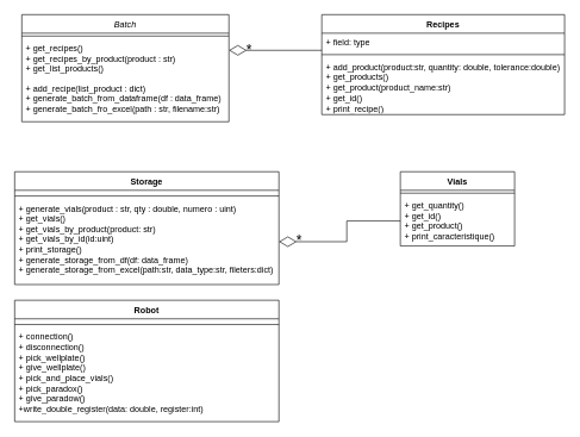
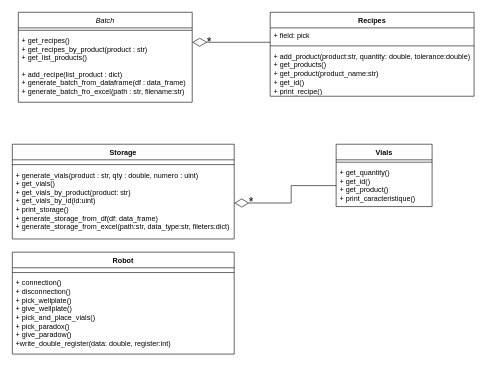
  <mxCell id="0" />
  <mxCell id="1" parent="0" />
  <mxCell id="2" value="Batch" style="swimlane;fontStyle=2;align=center;verticalAlign=top;childLayout=stackLayout;horizontal=1;startSize=26;horizontalStack=0;resizeParent=1;resizeLast=0;collapsible=1;marginBottom=0;rounded=0;shadow=0;strokeWidth=1;movable=0;resizable=0;rotatable=0;deletable=0;editable=0;locked=1;connectable=0;" parent="1" vertex="1"><mxGeometry x="30" y="20" width="290" height="150" as="geometry"><mxRectangle x="230" y="140" width="160" height="26" as="alternateBounds" /></mxGeometry></mxCell>
  <mxCell id="3" value="" style="line;html=1;strokeWidth=1;align=left;verticalAlign=middle;spacingTop=-1;spacingLeft=3;spacingRight=3;rotatable=0;labelPosition=right;points=[];portConstraint=eastwest;movable=0;resizable=0;deletable=0;editable=0;locked=1;connectable=0;" parent="2" vertex="1"><mxGeometry y="26" width="290" height="8" as="geometry" /></mxCell>
  <mxCell id="4" value="+ get_recipes() &#10;+ get_recipes_by_product(product : str)&#10;+ get_list_products()&#10;&#10;+ add_recipe(list_product : dict)&#10;+ generate_batch_from_dataframe(df : data_frame)&#10;+ generate_batch_fro_excel(path : str, filename:str)&#10;" style="text;align=left;verticalAlign=top;spacingLeft=4;spacingRight=4;overflow=hidden;rotatable=0;points=[[0,0.5],[1,0.5]];portConstraint=eastwest;movable=0;resizable=0;deletable=0;editable=0;locked=1;connectable=0;" parent="2" vertex="1"><mxGeometry y="34" width="290" height="112" as="geometry" /></mxCell>
  <mxCell id="5" value="Recipes" style="swimlane;fontStyle=1;align=center;verticalAlign=top;childLayout=stackLayout;horizontal=1;startSize=26;horizontalStack=0;resizeParent=1;resizeParentMax=0;resizeLast=0;collapsible=1;marginBottom=0;whiteSpace=wrap;html=1;movable=0;resizable=0;rotatable=0;deletable=0;editable=0;locked=1;connectable=0;" parent="1" vertex="1"><mxGeometry x="450" y="20" width="340" height="140" as="geometry" /></mxCell>
- <mxCell id="6" value="+ field: type" style="text;strokeColor=none;fillColor=none;align=left;verticalAlign=top;spacingLeft=4;spacingRight=4;overflow=hidden;rotatable=0;points=[[0,0.5],[1,0.5]];portConstraint=eastwest;whiteSpace=wrap;html=1;movable=0;resizable=0;deletable=0;editable=0;locked=1;connectable=0;" parent="5" vertex="1"><mxGeometry y="26" width="340" height="26" as="geometry" /></mxCell>
+ <mxCell id="6" value="+ field: pick" style="text;strokeColor=none;fillColor=none;align=left;verticalAlign=top;spacingLeft=4;spacingRight=4;overflow=hidden;rotatable=0;points=[[0,0.5],[1,0.5]];portConstraint=eastwest;whiteSpace=wrap;html=1;movable=0;resizable=0;deletable=0;editable=0;locked=1;connectable=0;" parent="5" vertex="1"><mxGeometry y="26" width="340" height="26" as="geometry" /></mxCell>
  <mxCell id="7" value="" style="line;strokeWidth=1;fillColor=none;align=left;verticalAlign=middle;spacingTop=-1;spacingLeft=3;spacingRight=3;rotatable=0;labelPosition=right;points=[];portConstraint=eastwest;strokeColor=inherit;movable=0;resizable=0;deletable=0;editable=0;locked=1;connectable=0;" parent="5" vertex="1"><mxGeometry y="52" width="340" height="8" as="geometry" /></mxCell>
  <mxCell id="8" value="&lt;div&gt;+ add_product(product:str, quantity: double, tolerance:double)&lt;/div&gt;&lt;div&gt;+ get_products()&lt;/div&gt;&lt;div&gt;+ get_product(product_name:str)&lt;/div&gt;&lt;div&gt;+ get_id()&lt;/div&gt;&lt;div&gt;+ print_recipe()&lt;/div&gt;" style="text;strokeColor=none;fillColor=none;align=left;verticalAlign=top;spacingLeft=4;spacingRight=4;overflow=hidden;rotatable=0;points=[[0,0.5],[1,0.5]];portConstraint=eastwest;whiteSpace=wrap;html=1;movable=0;resizable=0;deletable=0;editable=0;locked=1;connectable=0;" parent="5" vertex="1"><mxGeometry y="60" width="340" height="80" as="geometry" /></mxCell>
  <mxCell id="9" value="Storage" style="swimlane;fontStyle=1;align=center;verticalAlign=top;childLayout=stackLayout;horizontal=1;startSize=26;horizontalStack=0;resizeParent=1;resizeParentMax=0;resizeLast=0;collapsible=1;marginBottom=0;whiteSpace=wrap;html=1;" parent="1" vertex="1"><mxGeometry x="20" y="240" width="370" height="158" as="geometry" /></mxCell>
  <mxCell id="10" value="&lt;div&gt;&lt;br&gt;&lt;/div&gt;" style="text;strokeColor=none;fillColor=none;align=left;verticalAlign=top;spacingLeft=4;spacingRight=4;overflow=hidden;rotatable=0;points=[[0,0.5],[1,0.5]];portConstraint=eastwest;whiteSpace=wrap;html=1;" parent="9" vertex="1"><mxGeometry y="26" width="370" height="4" as="geometry" /></mxCell>
  <mxCell id="11" value="" style="line;strokeWidth=1;fillColor=none;align=left;verticalAlign=middle;spacingTop=-1;spacingLeft=3;spacingRight=3;rotatable=0;labelPosition=right;points=[];portConstraint=eastwest;strokeColor=inherit;" parent="9" vertex="1"><mxGeometry y="30" width="370" height="8" as="geometry" /></mxCell>
  <mxCell id="12" value="&lt;div&gt;+ generate_vials(product : str, qty : double, numero : uint)&lt;/div&gt;&lt;div&gt;+ get_vials()&lt;/div&gt;&lt;div&gt;+ get_vials_by_product(product: str)&lt;/div&gt;&lt;div&gt;+ get_vials_by_id(id:uint)&lt;/div&gt;&lt;div&gt;+ print_storage()&lt;/div&gt;&lt;div&gt;+ generate_storage_from_df(df: data_frame)&lt;/div&gt;&lt;div&gt;+ generate_storage_from_excel(path:str, data_type:str, fileters:dict)&lt;/div&gt;" style="text;strokeColor=none;fillColor=none;align=left;verticalAlign=top;spacingLeft=4;spacingRight=4;overflow=hidden;rotatable=0;points=[[0,0.5],[1,0.5]];portConstraint=eastwest;whiteSpace=wrap;html=1;" parent="9" vertex="1"><mxGeometry y="38" width="370" height="120" as="geometry" /></mxCell>
  <mxCell id="13" value="&lt;div&gt;Vials&lt;/div&gt;" style="swimlane;fontStyle=1;align=center;verticalAlign=top;childLayout=stackLayout;horizontal=1;startSize=26;horizontalStack=0;resizeParent=1;resizeParentMax=0;resizeLast=0;collapsible=1;marginBottom=0;whiteSpace=wrap;html=1;" parent="1" vertex="1"><mxGeometry x="560" y="240" width="160" height="104" as="geometry" /></mxCell>
  <mxCell id="14" value="" style="line;strokeWidth=1;fillColor=none;align=left;verticalAlign=middle;spacingTop=-1;spacingLeft=3;spacingRight=3;rotatable=0;labelPosition=right;points=[];portConstraint=eastwest;strokeColor=inherit;" parent="13" vertex="1"><mxGeometry y="26" width="160" height="8" as="geometry" /></mxCell>
  <mxCell id="15" value="&lt;div&gt;+ get_quantity()&lt;/div&gt;&lt;div&gt;+ get_id()&lt;/div&gt;&lt;div&gt;+ get_product()&lt;/div&gt;&lt;div&gt;+ print_caracteristique()&lt;/div&gt;" style="text;strokeColor=none;fillColor=none;align=left;verticalAlign=top;spacingLeft=4;spacingRight=4;overflow=hidden;rotatable=0;points=[[0,0.5],[1,0.5]];portConstraint=eastwest;whiteSpace=wrap;html=1;" parent="13" vertex="1"><mxGeometry y="34" width="160" height="70" as="geometry" /></mxCell>
  <mxCell id="16" style="edgeStyle=orthogonalEdgeStyle;rounded=0;orthogonalLoop=1;jettySize=auto;html=1;endArrow=diamondThin;endFill=0;startSize=14;endSize=22;movable=0;resizable=0;rotatable=0;deletable=0;editable=0;locked=1;connectable=0;" parent="1" edge="1"><mxGeometry relative="1" as="geometry"><mxPoint x="450" y="69.998" as="sourcePoint" /><mxPoint x="320" y="70" as="targetPoint" /></mxGeometry></mxCell>
  <mxCell id="17" value="&lt;div&gt;*&lt;/div&gt;" style="edgeLabel;html=1;align=center;verticalAlign=middle;resizable=0;points=[];fontSize=20;spacing=2;labelBackgroundColor=none;movable=0;rotatable=0;deletable=0;editable=0;locked=1;connectable=0;" parent="16" vertex="1" connectable="0"><mxGeometry x="0.354" y="-4" relative="1" as="geometry"><mxPoint x="-14" y="2" as="offset" /></mxGeometry></mxCell>
  <mxCell id="18" style="edgeStyle=orthogonalEdgeStyle;rounded=0;orthogonalLoop=1;jettySize=auto;html=1;exitX=0;exitY=0.5;exitDx=0;exitDy=0;entryX=1;entryY=0.5;entryDx=0;entryDy=0;endSize=22;endArrow=diamondThin;endFill=0;" parent="1" source="15" target="12" edge="1"><mxGeometry relative="1" as="geometry" /></mxCell>
  <mxCell id="19" value="*" style="edgeLabel;html=1;align=center;verticalAlign=middle;resizable=0;points=[];labelBackgroundColor=none;fontSize=20;" parent="18" vertex="1" connectable="0"><mxGeometry relative="1" as="geometry"><mxPoint x="-68" y="1" as="offset" /></mxGeometry></mxCell>
  <mxCell id="20" value="Robot" style="swimlane;fontStyle=1;align=center;verticalAlign=top;childLayout=stackLayout;horizontal=1;startSize=26;horizontalStack=0;resizeParent=1;resizeParentMax=0;resizeLast=0;collapsible=1;marginBottom=0;whiteSpace=wrap;html=1;" vertex="1" parent="1"><mxGeometry x="20" y="420" width="370" height="170" as="geometry" /></mxCell>
  <mxCell id="21" value="&lt;div&gt;&lt;br&gt;&lt;/div&gt;" style="text;strokeColor=none;fillColor=none;align=left;verticalAlign=top;spacingLeft=4;spacingRight=4;overflow=hidden;rotatable=0;points=[[0,0.5],[1,0.5]];portConstraint=eastwest;whiteSpace=wrap;html=1;" vertex="1" parent="20"><mxGeometry y="26" width="370" height="4" as="geometry" /></mxCell>
  <mxCell id="22" value="" style="line;strokeWidth=1;fillColor=none;align=left;verticalAlign=middle;spacingTop=-1;spacingLeft=3;spacingRight=3;rotatable=0;labelPosition=right;points=[];portConstraint=eastwest;strokeColor=inherit;" vertex="1" parent="20"><mxGeometry y="30" width="370" height="8" as="geometry" /></mxCell>
  <mxCell id="23" value="&lt;div&gt;+ connection()&lt;/div&gt;&lt;div&gt;+ disconnection()&lt;/div&gt;&lt;div&gt;+ pick_wellplate()&lt;/div&gt;&lt;div&gt;+ give_wellplate()&lt;/div&gt;&lt;div&gt;+ pick_and_place_vials()&lt;/div&gt;&lt;div&gt;+ pick_paradox()&lt;/div&gt;&lt;div&gt;+ give_paradow()&lt;/div&gt;&lt;div&gt;+write_double_register(data: double, register:int)&amp;nbsp;&lt;/div&gt;" style="text;strokeColor=none;fillColor=none;align=left;verticalAlign=top;spacingLeft=4;spacingRight=4;overflow=hidden;rotatable=0;points=[[0,0.5],[1,0.5]];portConstraint=eastwest;whiteSpace=wrap;html=1;" vertex="1" parent="20"><mxGeometry y="38" width="370" height="132" as="geometry" /></mxCell>
